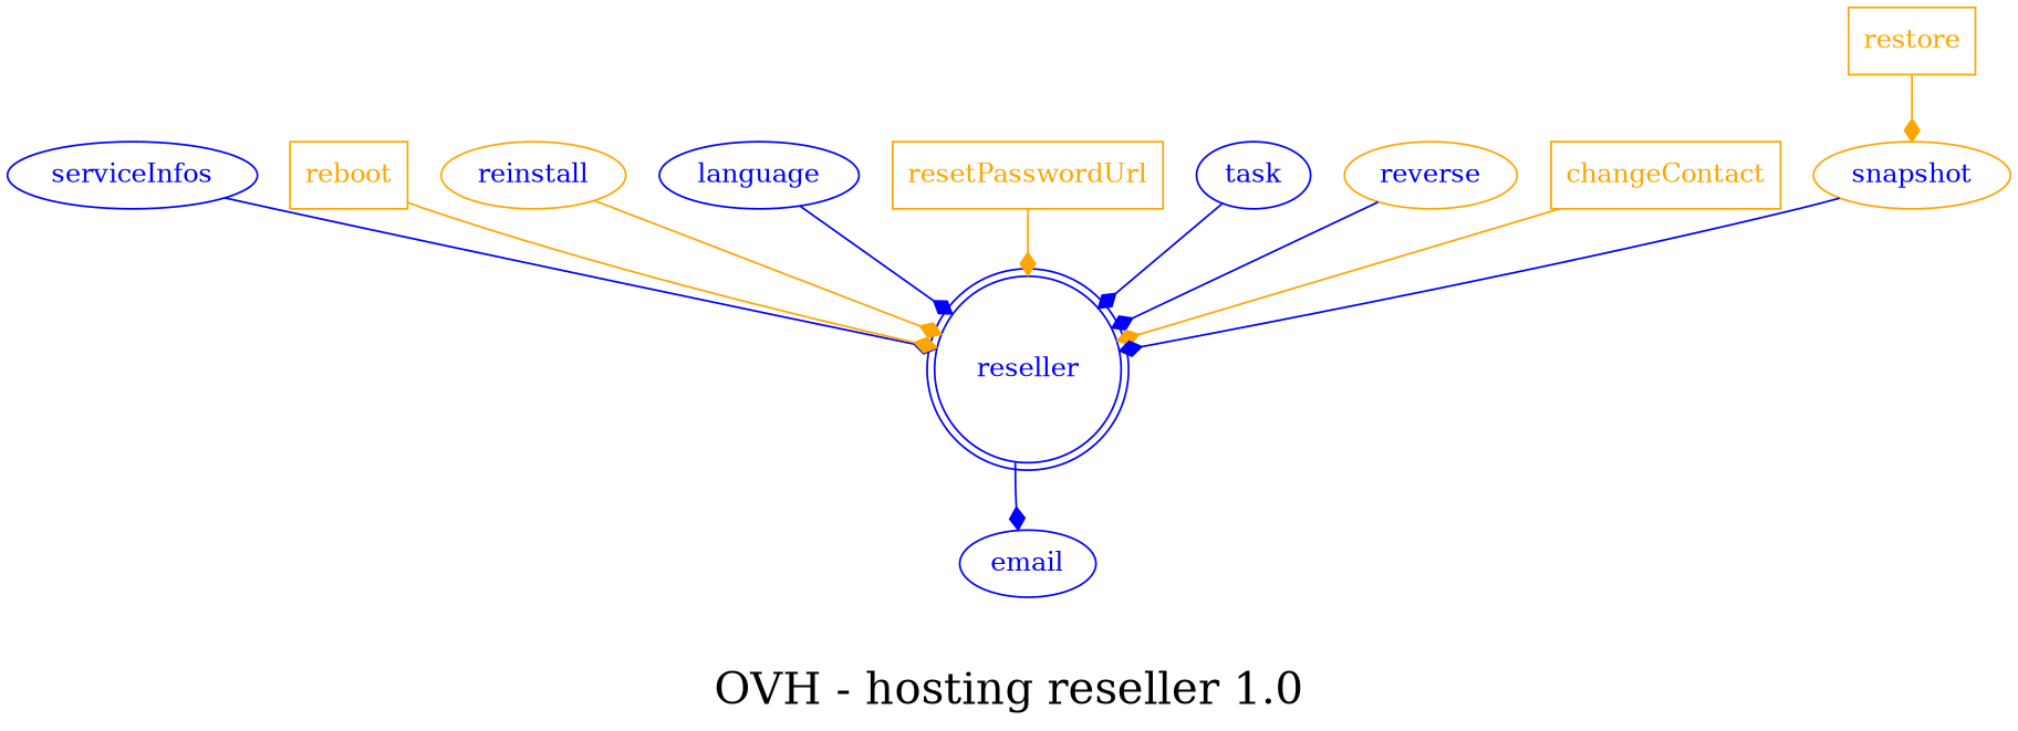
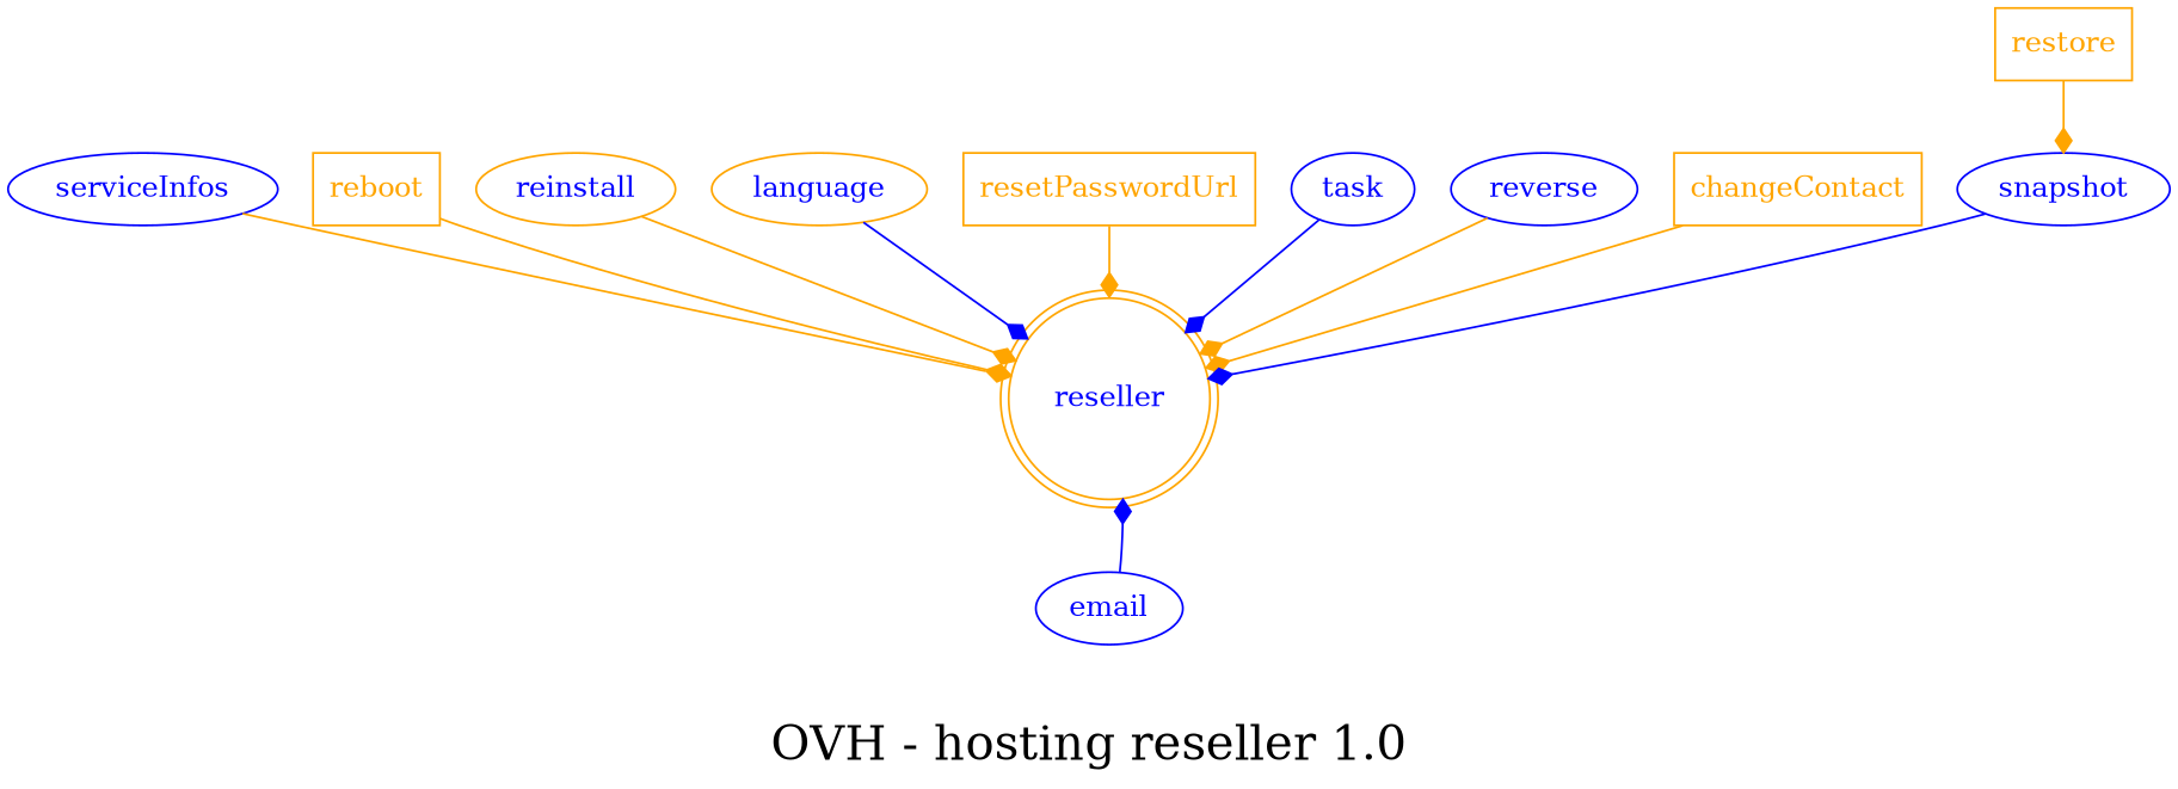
  digraph {
    fontsize=24
    label="OVH - hosting reseller 1.0"
    splines=true
    node [color=blue fontcolor=blue shape=ellipse]
    edge [arrowhead=diamond arrowtail=none color=blue fontcolor=blue]
-   reseller [shape=doublecircle]
+   reseller [color=orange shape=doublecircle]
    serviceInfos
    reboot [color=orange fontcolor=orange shape=box]
    reinstall [color=orange]
-   language
+   language [color=orange]
    resetPasswordUrl [color=orange fontcolor=orange shape=box]
    task
-   reverse [color=orange]
+   reverse
    changeContact [color=orange fontcolor=orange shape=box]
    email
-   snapshot [color=orange]
+   snapshot
    restore [color=orange fontcolor=orange shape=box]
-   serviceInfos -> reseller
+   serviceInfos -> reseller [color=orange]
    reboot -> reseller [color=orange fontcolor=orange]
    reinstall -> reseller [color=orange]
    language -> reseller
    resetPasswordUrl -> reseller [color=orange fontcolor=orange]
    task -> reseller
-   reverse -> reseller
+   reverse -> reseller [color=orange]
    changeContact -> reseller [color=orange fontcolor=orange]
-   reseller -> email
+   email -> reseller
    snapshot -> reseller
    restore -> snapshot [color=orange fontcolor=orange]
  }
